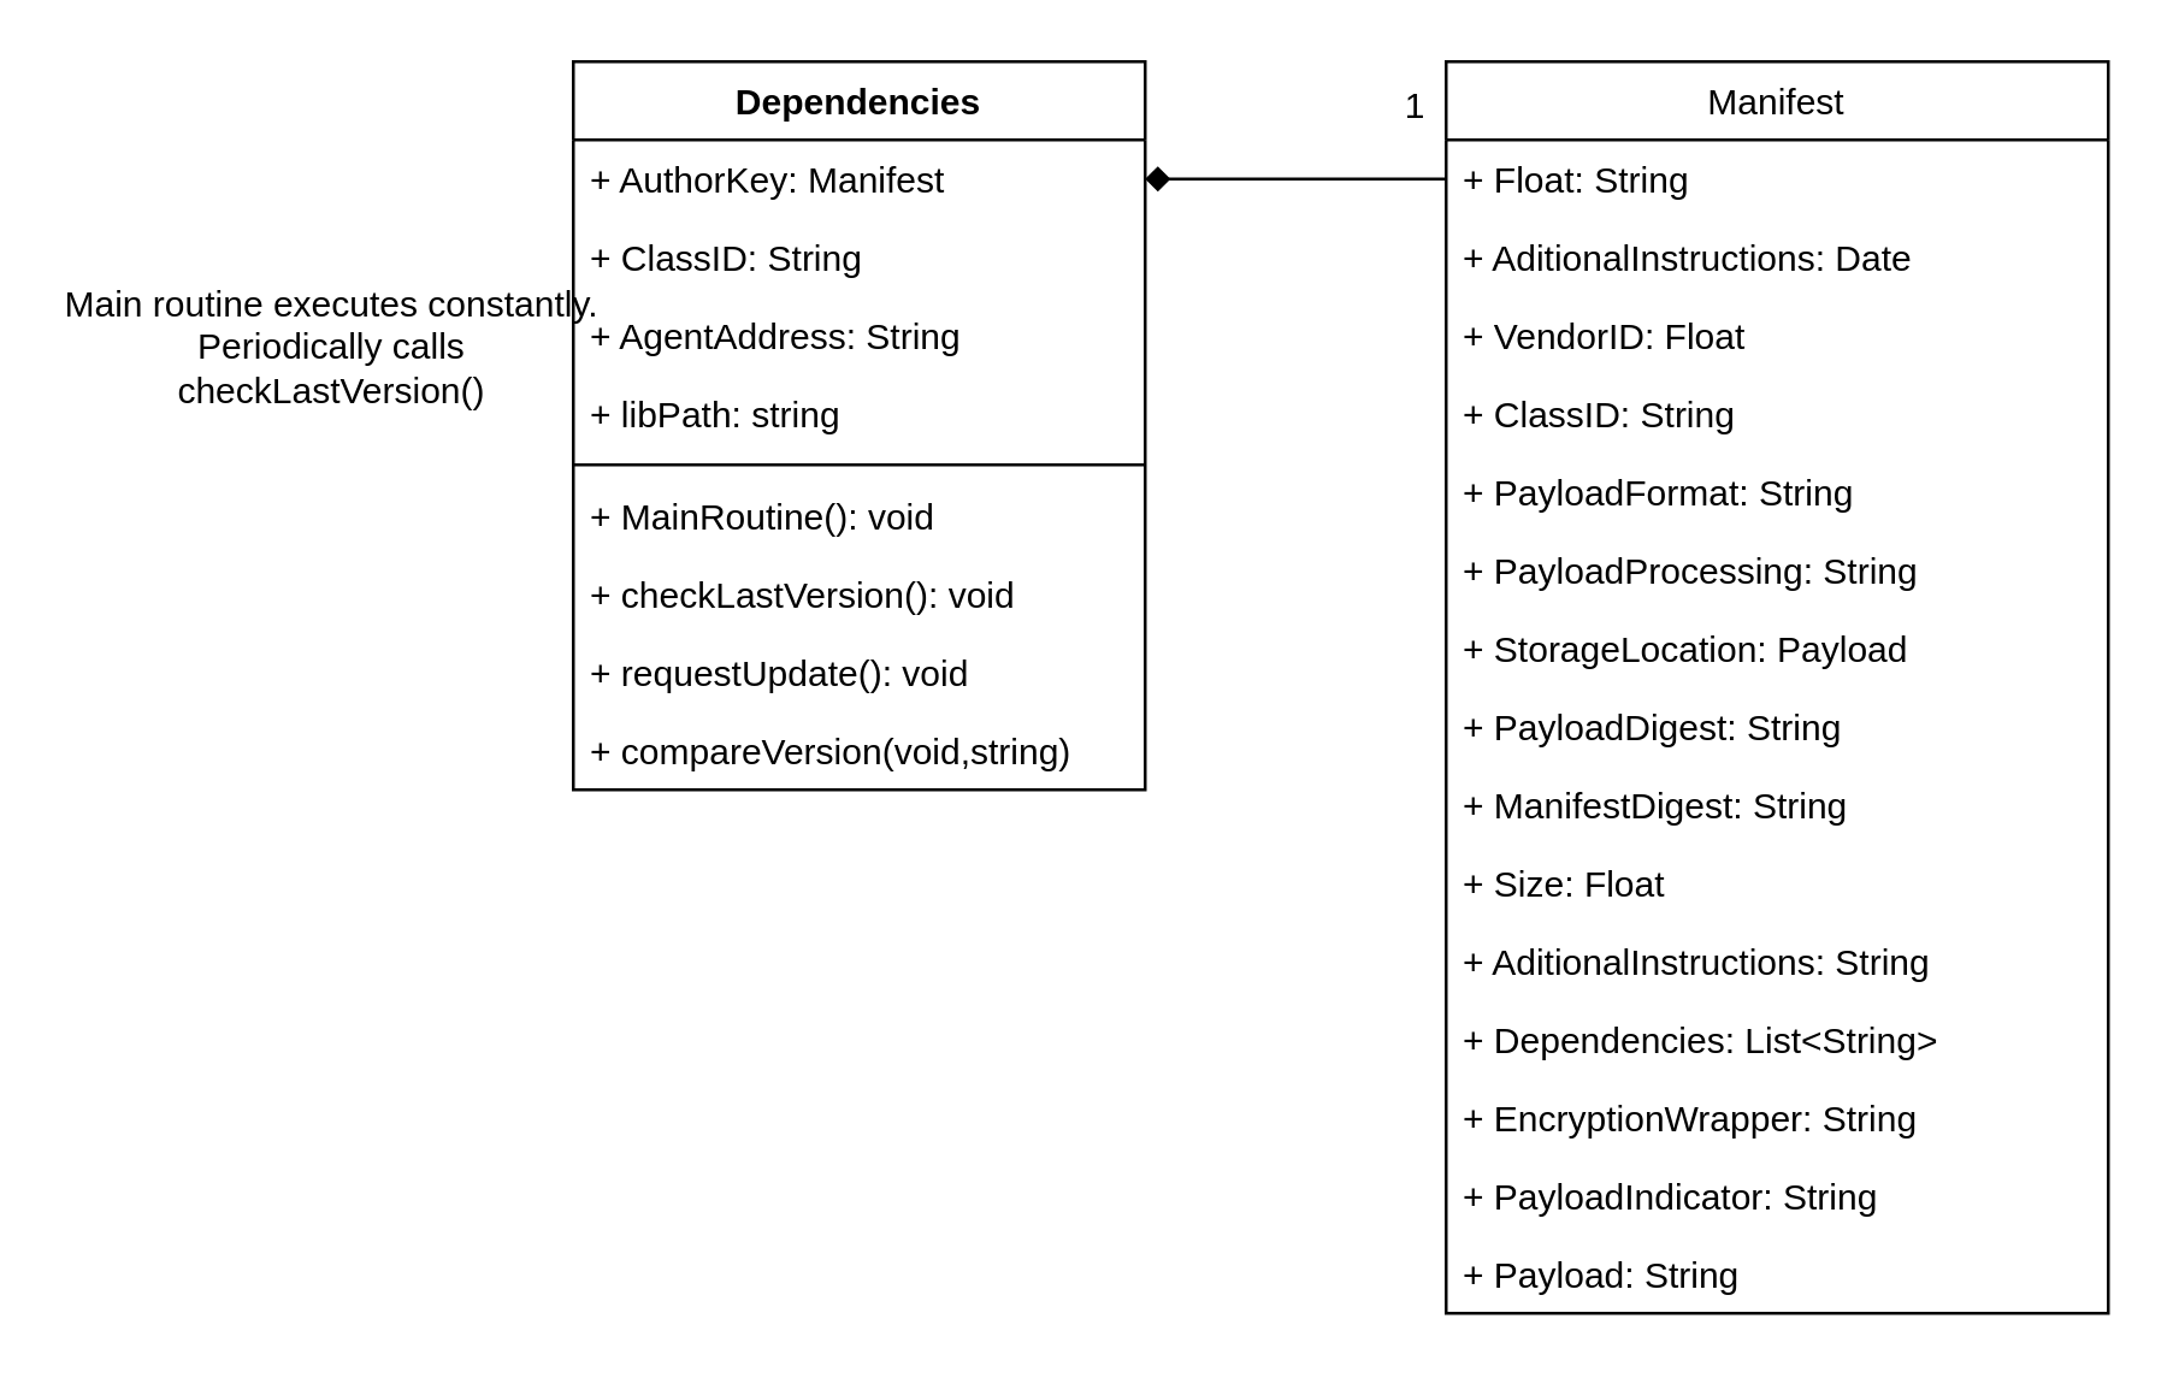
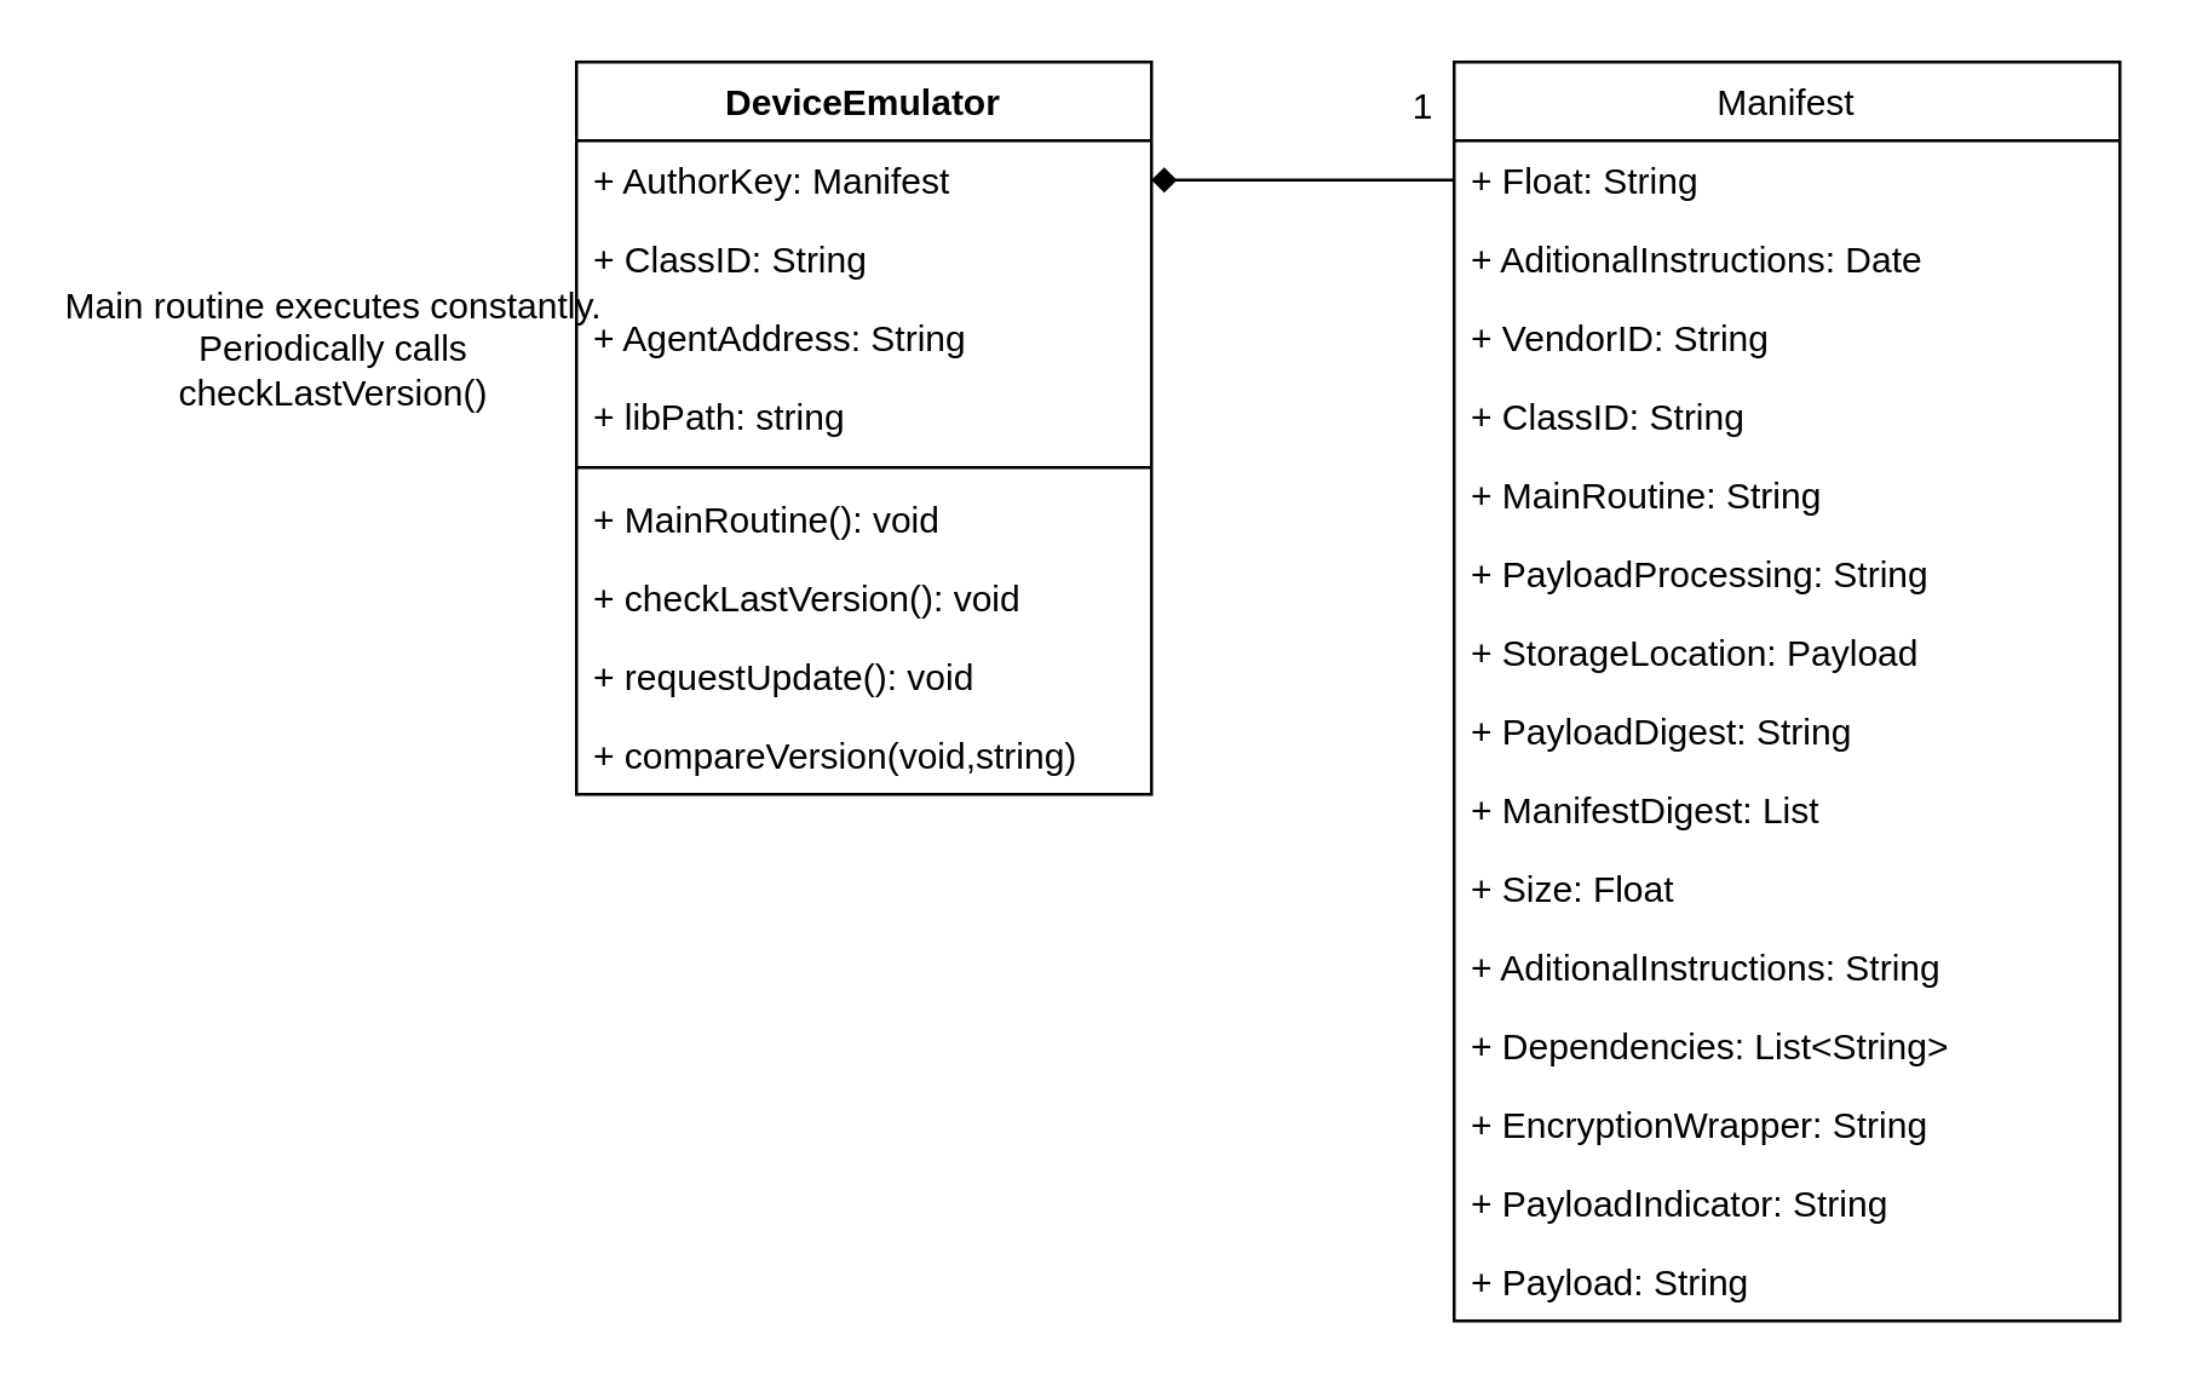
  <mxCell id="0" />
  <mxCell id="1" parent="0" />
- <mxCell id="2" value="Dependencies" style="swimlane;fontStyle=1;align=center;verticalAlign=top;childLayout=stackLayout;horizontal=1;startSize=26;horizontalStack=0;resizeParent=1;resizeParentMax=0;resizeLast=0;collapsible=1;marginBottom=0;" vertex="1" parent="1"><mxGeometry x="190" y="20" width="190" height="242" as="geometry" /></mxCell>
+ <mxCell id="2" value="DeviceEmulator" style="swimlane;fontStyle=1;align=center;verticalAlign=top;childLayout=stackLayout;horizontal=1;startSize=26;horizontalStack=0;resizeParent=1;resizeParentMax=0;resizeLast=0;collapsible=1;marginBottom=0;" vertex="1" parent="1"><mxGeometry x="190" y="20" width="190" height="242" as="geometry" /></mxCell>
  <mxCell id="3" value="+ AuthorKey: Manifest" style="text;strokeColor=none;fillColor=none;align=left;verticalAlign=top;spacingLeft=4;spacingRight=4;overflow=hidden;rotatable=0;points=[[0,0.5],[1,0.5]];portConstraint=eastwest;" vertex="1" parent="2"><mxGeometry y="26" width="190" height="26" as="geometry" /></mxCell>
  <mxCell id="4" value="+ ClassID: String" style="text;strokeColor=none;fillColor=none;align=left;verticalAlign=top;spacingLeft=4;spacingRight=4;overflow=hidden;rotatable=0;points=[[0,0.5],[1,0.5]];portConstraint=eastwest;" vertex="1" parent="2"><mxGeometry y="52" width="190" height="26" as="geometry" /></mxCell>
  <mxCell id="5" value="+ AgentAddress: String" style="text;strokeColor=none;fillColor=none;align=left;verticalAlign=top;spacingLeft=4;spacingRight=4;overflow=hidden;rotatable=0;points=[[0,0.5],[1,0.5]];portConstraint=eastwest;" vertex="1" parent="2"><mxGeometry y="78" width="190" height="26" as="geometry" /></mxCell>
  <mxCell id="6" value="+ libPath: string" style="text;strokeColor=none;fillColor=none;align=left;verticalAlign=top;spacingLeft=4;spacingRight=4;overflow=hidden;rotatable=0;points=[[0,0.5],[1,0.5]];portConstraint=eastwest;" vertex="1" parent="2"><mxGeometry y="104" width="190" height="26" as="geometry" /></mxCell>
  <mxCell id="7" value="" style="line;strokeWidth=1;fillColor=none;align=left;verticalAlign=middle;spacingTop=-1;spacingLeft=3;spacingRight=3;rotatable=0;labelPosition=right;points=[];portConstraint=eastwest;strokeColor=inherit;" vertex="1" parent="2"><mxGeometry y="130" width="190" height="8" as="geometry" /></mxCell>
  <mxCell id="8" value="+ MainRoutine(): void" style="text;strokeColor=none;fillColor=none;align=left;verticalAlign=top;spacingLeft=4;spacingRight=4;overflow=hidden;rotatable=0;points=[[0,0.5],[1,0.5]];portConstraint=eastwest;" vertex="1" parent="2"><mxGeometry y="138" width="190" height="26" as="geometry" /></mxCell>
  <mxCell id="9" value="+ checkLastVersion(): void" style="text;strokeColor=none;fillColor=none;align=left;verticalAlign=top;spacingLeft=4;spacingRight=4;overflow=hidden;rotatable=0;points=[[0,0.5],[1,0.5]];portConstraint=eastwest;" vertex="1" parent="2"><mxGeometry y="164" width="190" height="26" as="geometry" /></mxCell>
  <mxCell id="10" value="+ requestUpdate(): void" style="text;strokeColor=none;fillColor=none;align=left;verticalAlign=top;spacingLeft=4;spacingRight=4;overflow=hidden;rotatable=0;points=[[0,0.5],[1,0.5]];portConstraint=eastwest;" vertex="1" parent="2"><mxGeometry y="190" width="190" height="26" as="geometry" /></mxCell>
  <mxCell id="11" value="+ compareVersion(void,string)" style="text;strokeColor=none;fillColor=none;align=left;verticalAlign=top;spacingLeft=4;spacingRight=4;overflow=hidden;rotatable=0;points=[[0,0.5],[1,0.5]];portConstraint=eastwest;" vertex="1" parent="2"><mxGeometry y="216" width="190" height="26" as="geometry" /></mxCell>
  <mxCell id="12" value="Manifest" style="swimlane;fontStyle=0;childLayout=stackLayout;horizontal=1;startSize=26;fillColor=none;horizontalStack=0;resizeParent=1;resizeParentMax=0;resizeLast=0;collapsible=1;marginBottom=0;" vertex="1" parent="1"><mxGeometry x="480" y="20" width="220" height="416" as="geometry" /></mxCell>
  <mxCell id="13" value="+ Float: String" style="text;strokeColor=none;fillColor=none;align=left;verticalAlign=top;spacingLeft=4;spacingRight=4;overflow=hidden;rotatable=0;points=[[0,0.5],[1,0.5]];portConstraint=eastwest;" vertex="1" parent="12"><mxGeometry y="26" width="220" height="26" as="geometry" /></mxCell>
  <mxCell id="14" value="+ AditionalInstructions: Date" style="text;strokeColor=none;fillColor=none;align=left;verticalAlign=top;spacingLeft=4;spacingRight=4;overflow=hidden;rotatable=0;points=[[0,0.5],[1,0.5]];portConstraint=eastwest;" vertex="1" parent="12"><mxGeometry y="52" width="220" height="26" as="geometry" /></mxCell>
- <mxCell id="15" value="+ VendorID: Float" style="text;strokeColor=none;fillColor=none;align=left;verticalAlign=top;spacingLeft=4;spacingRight=4;overflow=hidden;rotatable=0;points=[[0,0.5],[1,0.5]];portConstraint=eastwest;" vertex="1" parent="12"><mxGeometry y="78" width="220" height="26" as="geometry" /></mxCell>
+ <mxCell id="15" value="+ VendorID: String" style="text;strokeColor=none;fillColor=none;align=left;verticalAlign=top;spacingLeft=4;spacingRight=4;overflow=hidden;rotatable=0;points=[[0,0.5],[1,0.5]];portConstraint=eastwest;" vertex="1" parent="12"><mxGeometry y="78" width="220" height="26" as="geometry" /></mxCell>
  <mxCell id="16" value="+ ClassID: String" style="text;strokeColor=none;fillColor=none;align=left;verticalAlign=top;spacingLeft=4;spacingRight=4;overflow=hidden;rotatable=0;points=[[0,0.5],[1,0.5]];portConstraint=eastwest;" vertex="1" parent="12"><mxGeometry y="104" width="220" height="26" as="geometry" /></mxCell>
- <mxCell id="17" value="+ PayloadFormat: String" style="text;strokeColor=none;fillColor=none;align=left;verticalAlign=top;spacingLeft=4;spacingRight=4;overflow=hidden;rotatable=0;points=[[0,0.5],[1,0.5]];portConstraint=eastwest;" vertex="1" parent="12"><mxGeometry y="130" width="220" height="26" as="geometry" /></mxCell>
+ <mxCell id="17" value="+ MainRoutine: String" style="text;strokeColor=none;fillColor=none;align=left;verticalAlign=top;spacingLeft=4;spacingRight=4;overflow=hidden;rotatable=0;points=[[0,0.5],[1,0.5]];portConstraint=eastwest;" vertex="1" parent="12"><mxGeometry y="130" width="220" height="26" as="geometry" /></mxCell>
  <mxCell id="18" value="+ PayloadProcessing: String" style="text;strokeColor=none;fillColor=none;align=left;verticalAlign=top;spacingLeft=4;spacingRight=4;overflow=hidden;rotatable=0;points=[[0,0.5],[1,0.5]];portConstraint=eastwest;" vertex="1" parent="12"><mxGeometry y="156" width="220" height="26" as="geometry" /></mxCell>
  <mxCell id="19" value="+ StorageLocation: Payload" style="text;strokeColor=none;fillColor=none;align=left;verticalAlign=top;spacingLeft=4;spacingRight=4;overflow=hidden;rotatable=0;points=[[0,0.5],[1,0.5]];portConstraint=eastwest;" vertex="1" parent="12"><mxGeometry y="182" width="220" height="26" as="geometry" /></mxCell>
  <mxCell id="20" value="+ PayloadDigest: String" style="text;strokeColor=none;fillColor=none;align=left;verticalAlign=top;spacingLeft=4;spacingRight=4;overflow=hidden;rotatable=0;points=[[0,0.5],[1,0.5]];portConstraint=eastwest;" vertex="1" parent="12"><mxGeometry y="208" width="220" height="26" as="geometry" /></mxCell>
- <mxCell id="21" value="+ ManifestDigest: String" style="text;strokeColor=none;fillColor=none;align=left;verticalAlign=top;spacingLeft=4;spacingRight=4;overflow=hidden;rotatable=0;points=[[0,0.5],[1,0.5]];portConstraint=eastwest;" vertex="1" parent="12"><mxGeometry y="234" width="220" height="26" as="geometry" /></mxCell>
+ <mxCell id="21" value="+ ManifestDigest: List" style="text;strokeColor=none;fillColor=none;align=left;verticalAlign=top;spacingLeft=4;spacingRight=4;overflow=hidden;rotatable=0;points=[[0,0.5],[1,0.5]];portConstraint=eastwest;" vertex="1" parent="12"><mxGeometry y="234" width="220" height="26" as="geometry" /></mxCell>
  <mxCell id="22" value="+ Size: Float" style="text;strokeColor=none;fillColor=none;align=left;verticalAlign=top;spacingLeft=4;spacingRight=4;overflow=hidden;rotatable=0;points=[[0,0.5],[1,0.5]];portConstraint=eastwest;" vertex="1" parent="12"><mxGeometry y="260" width="220" height="26" as="geometry" /></mxCell>
  <mxCell id="23" value="+ AditionalInstructions: String" style="text;strokeColor=none;fillColor=none;align=left;verticalAlign=top;spacingLeft=4;spacingRight=4;overflow=hidden;rotatable=0;points=[[0,0.5],[1,0.5]];portConstraint=eastwest;" vertex="1" parent="12"><mxGeometry y="286" width="220" height="26" as="geometry" /></mxCell>
  <mxCell id="24" value="+ Dependencies: List&lt;String&gt;" style="text;strokeColor=none;fillColor=none;align=left;verticalAlign=top;spacingLeft=4;spacingRight=4;overflow=hidden;rotatable=0;points=[[0,0.5],[1,0.5]];portConstraint=eastwest;" vertex="1" parent="12"><mxGeometry y="312" width="220" height="26" as="geometry" /></mxCell>
  <mxCell id="25" value="+ EncryptionWrapper: String" style="text;strokeColor=none;fillColor=none;align=left;verticalAlign=top;spacingLeft=4;spacingRight=4;overflow=hidden;rotatable=0;points=[[0,0.5],[1,0.5]];portConstraint=eastwest;" vertex="1" parent="12"><mxGeometry y="338" width="220" height="26" as="geometry" /></mxCell>
  <mxCell id="26" value="+ PayloadIndicator: String" style="text;strokeColor=none;fillColor=none;align=left;verticalAlign=top;spacingLeft=4;spacingRight=4;overflow=hidden;rotatable=0;points=[[0,0.5],[1,0.5]];portConstraint=eastwest;" vertex="1" parent="12"><mxGeometry y="364" width="220" height="26" as="geometry" /></mxCell>
  <mxCell id="27" value="+ Payload: String" style="text;strokeColor=none;fillColor=none;align=left;verticalAlign=top;spacingLeft=4;spacingRight=4;overflow=hidden;rotatable=0;points=[[0,0.5],[1,0.5]];portConstraint=eastwest;" vertex="1" parent="12"><mxGeometry y="390" width="220" height="26" as="geometry" /></mxCell>
  <mxCell id="28" style="edgeStyle=orthogonalEdgeStyle;rounded=0;orthogonalLoop=1;jettySize=auto;html=1;exitX=0;exitY=0.5;exitDx=0;exitDy=0;entryX=1;entryY=0.5;entryDx=0;entryDy=0;endArrow=diamond;endFill=1;" edge="1" parent="1" source="13"><mxGeometry relative="1" as="geometry"><mxPoint x="380" y="59" as="targetPoint" /></mxGeometry></mxCell>
  <mxCell id="29" value="1" style="text;html=1;strokeColor=none;fillColor=none;align=center;verticalAlign=middle;whiteSpace=wrap;rounded=0;" vertex="1" parent="1"><mxGeometry x="450" y="20" width="40" height="30" as="geometry" /></mxCell>
  <mxCell id="30" value="Main routine executes constantly. Periodically calls checkLastVersion()" style="text;html=1;strokeColor=none;fillColor=none;align=center;verticalAlign=middle;whiteSpace=wrap;rounded=0;" vertex="1" parent="1"><mxGeometry x="20" y="100" width="180" height="30" as="geometry" /></mxCell>
